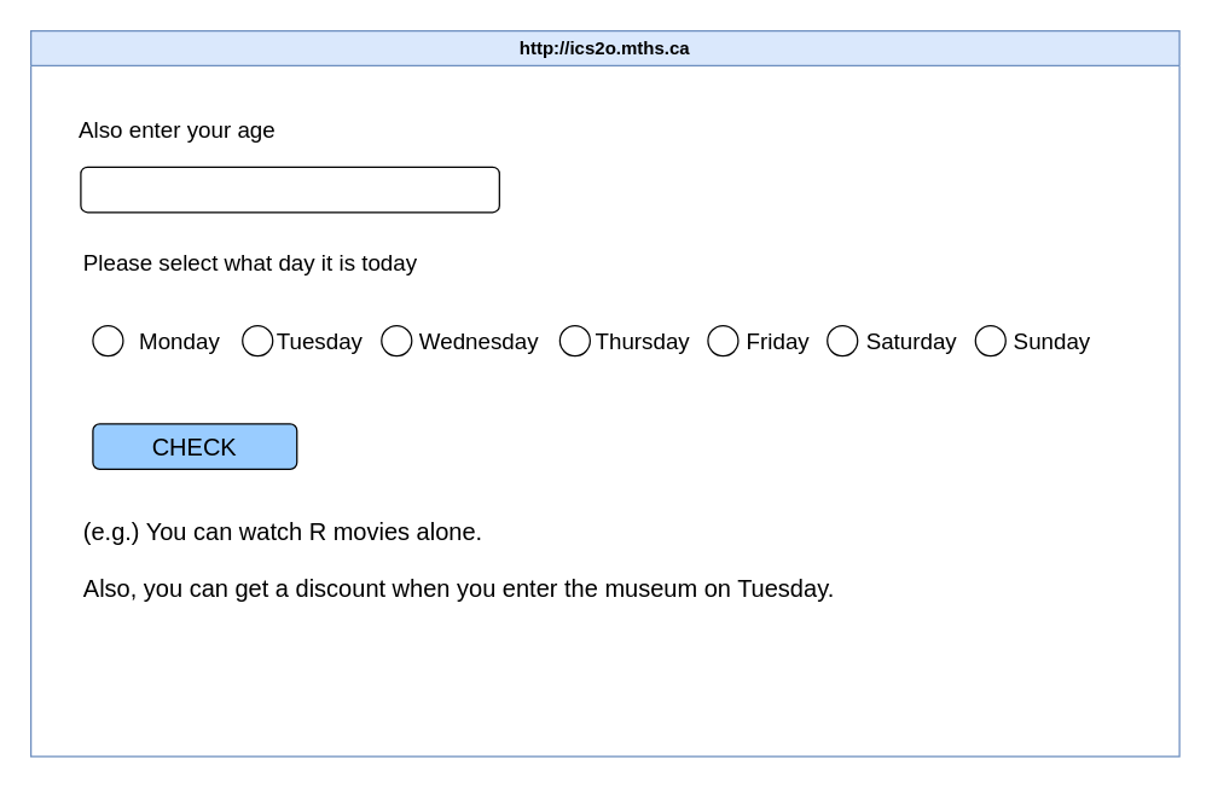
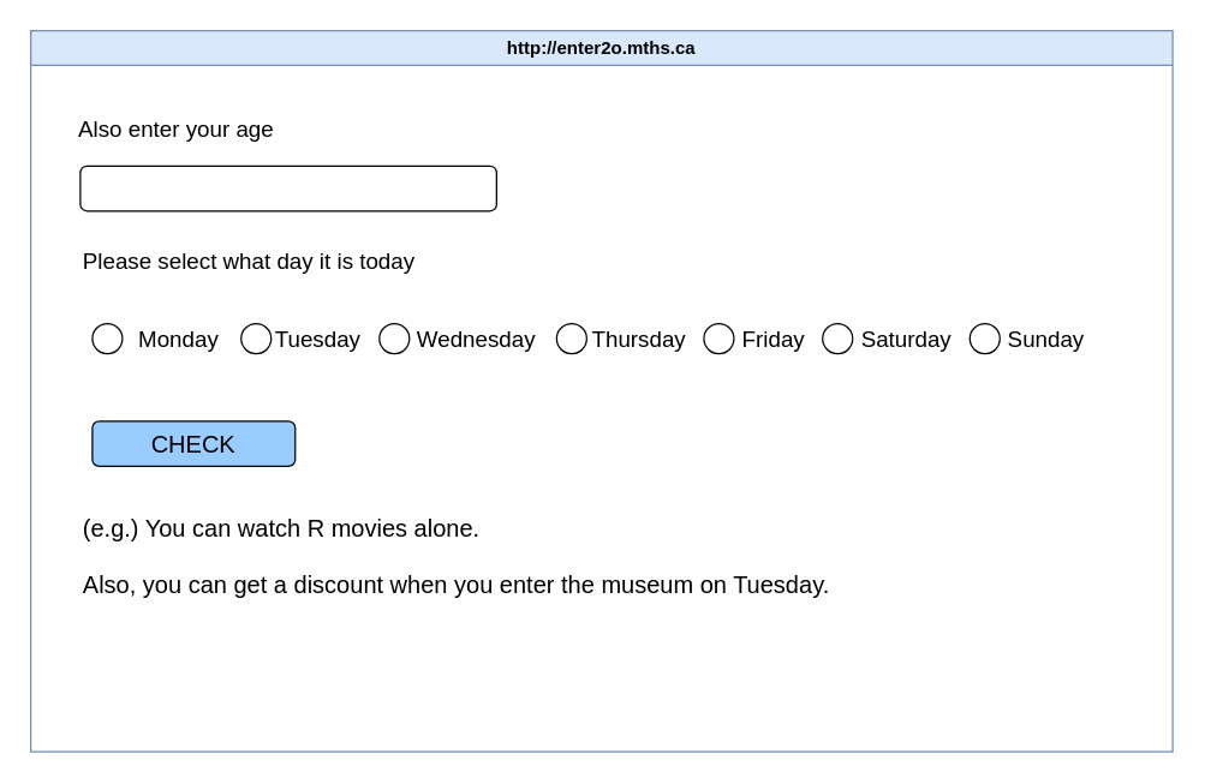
  <mxCell id="0" />
  <mxCell id="1" parent="0" />
- <mxCell id="2" value="http://ics2o.mths.ca" style="swimlane;whiteSpace=wrap;html=1;fillColor=#dae8fc;strokeColor=#6c8ebf;" parent="1" vertex="1"><mxGeometry x="20" y="20" width="760" height="480" as="geometry" /></mxCell>
+ <mxCell id="2" value="http://enter2o.mths.ca" style="swimlane;whiteSpace=wrap;html=1;fillColor=#dae8fc;strokeColor=#6c8ebf;" parent="1" vertex="1"><mxGeometry x="20" y="20" width="760" height="480" as="geometry" /></mxCell>
  <mxCell id="3" value="&lt;font style=&quot;font-size: 15px;&quot;&gt;Also enter your age&lt;/font&gt;" style="text;html=1;align=left;verticalAlign=middle;resizable=0;points=[];autosize=1;strokeColor=none;fillColor=none;" vertex="1" parent="2"><mxGeometry x="30" y="50" width="170" height="30" as="geometry" /></mxCell>
  <mxCell id="4" value="&lt;font style=&quot;font-size: 15px;&quot;&gt;Please select what day it is today&lt;/font&gt;" style="text;html=1;align=left;verticalAlign=middle;resizable=0;points=[];autosize=1;strokeColor=none;fillColor=none;" vertex="1" parent="2"><mxGeometry x="33" y="138" width="240" height="30" as="geometry" /></mxCell>
  <mxCell id="5" value="" style="rounded=1;whiteSpace=wrap;html=1;" vertex="1" parent="2"><mxGeometry x="33" y="90" width="277" height="30" as="geometry" /></mxCell>
  <mxCell id="6" value="&lt;font style=&quot;font-size: 15px;&quot;&gt;Monday&amp;nbsp; &amp;nbsp; &amp;nbsp; &amp;nbsp; &amp;nbsp;Tuesday&amp;nbsp; &amp;nbsp; &amp;nbsp; &amp;nbsp; &amp;nbsp;Wednesday&amp;nbsp; &amp;nbsp; &amp;nbsp; &amp;nbsp; &amp;nbsp;Thursday&amp;nbsp; &amp;nbsp; &amp;nbsp; &amp;nbsp; &amp;nbsp;Friday&amp;nbsp; &amp;nbsp; &amp;nbsp; &amp;nbsp; &amp;nbsp;Saturday&amp;nbsp; &amp;nbsp; &amp;nbsp; &amp;nbsp; &amp;nbsp;Sunday&lt;/font&gt;" style="text;html=1;align=left;verticalAlign=middle;resizable=0;points=[];autosize=1;strokeColor=none;fillColor=none;" vertex="1" parent="2"><mxGeometry x="70" y="190" width="650" height="30" as="geometry" /></mxCell>
  <mxCell id="7" value="" style="ellipse;whiteSpace=wrap;html=1;aspect=fixed;" vertex="1" parent="2"><mxGeometry x="41" y="195" width="20" height="20" as="geometry" /></mxCell>
  <mxCell id="8" value="" style="ellipse;whiteSpace=wrap;html=1;aspect=fixed;" vertex="1" parent="2"><mxGeometry x="140" y="195" width="20" height="20" as="geometry" /></mxCell>
  <mxCell id="9" value="" style="ellipse;whiteSpace=wrap;html=1;aspect=fixed;" vertex="1" parent="2"><mxGeometry x="232" y="195" width="20" height="20" as="geometry" /></mxCell>
  <mxCell id="10" value="" style="ellipse;whiteSpace=wrap;html=1;aspect=fixed;" vertex="1" parent="2"><mxGeometry x="350" y="195" width="20" height="20" as="geometry" /></mxCell>
  <mxCell id="11" value="" style="ellipse;whiteSpace=wrap;html=1;aspect=fixed;" vertex="1" parent="2"><mxGeometry x="527" y="195" width="20" height="20" as="geometry" /></mxCell>
  <mxCell id="12" value="" style="ellipse;whiteSpace=wrap;html=1;aspect=fixed;" vertex="1" parent="2"><mxGeometry x="625" y="195" width="20" height="20" as="geometry" /></mxCell>
  <mxCell id="13" value="&lt;font style=&quot;font-size: 16px;&quot;&gt;CHECK&lt;/font&gt;" style="rounded=1;whiteSpace=wrap;html=1;fillColor=#99CCFF;" vertex="1" parent="2"><mxGeometry x="41" y="260" width="135" height="30" as="geometry" /></mxCell>
  <mxCell id="14" value="&lt;font style=&quot;font-size: 16px;&quot;&gt;(e.g.) You can watch R movies alone.&lt;/font&gt;&lt;div&gt;&lt;font style=&quot;font-size: 16px;&quot;&gt;&lt;br&gt;&lt;/font&gt;&lt;div&gt;&lt;font style=&quot;font-size: 16px;&quot;&gt;Also, you can get a discount when you enter the museum on Tuesday.&lt;/font&gt;&lt;/div&gt;&lt;/div&gt;" style="text;html=1;align=left;verticalAlign=middle;resizable=0;points=[];autosize=1;strokeColor=none;fillColor=none;" vertex="1" parent="2"><mxGeometry x="33" y="315" width="520" height="70" as="geometry" /></mxCell>
  <mxCell id="15" value="" style="ellipse;whiteSpace=wrap;html=1;aspect=fixed;" vertex="1" parent="1"><mxGeometry x="468" y="215" width="20" height="20" as="geometry" /></mxCell>
